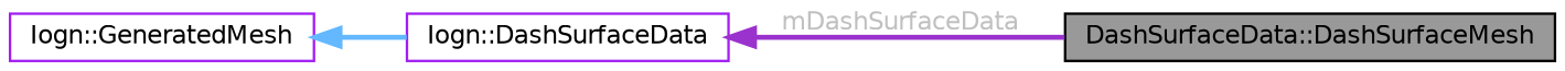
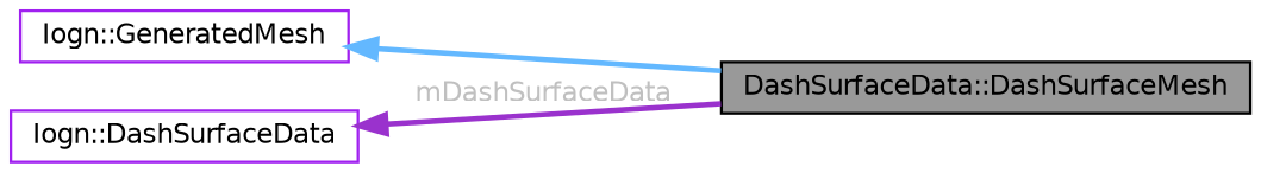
  digraph {
    rankdir=LR
    node [color=purple fillcolor=white fontname=Helvetica fontsize=10 shape=box style=filled]
    edge [dir=back fontname=Helvetica fontsize=10 labelfontname=Helvetica labelfontsize=10 style=bold]
    n1 [color=black fillcolor=grey60 fontcolor=black height=0.2 label="DashSurfaceData::DashSurfaceMesh" width=0.4]
    n2 [height=0.2 label="Iogn::GeneratedMesh" width=0.4]
    n3 [height=0.2 label="Iogn::DashSurfaceData" width=0.4]
-   n2 -> n3 [color=steelblue1]
+   n2 -> n1 [color=steelblue1]
    n3 -> n1 [color=darkorchid3 fontcolor=grey label=" mDashSurfaceData"]
  }
